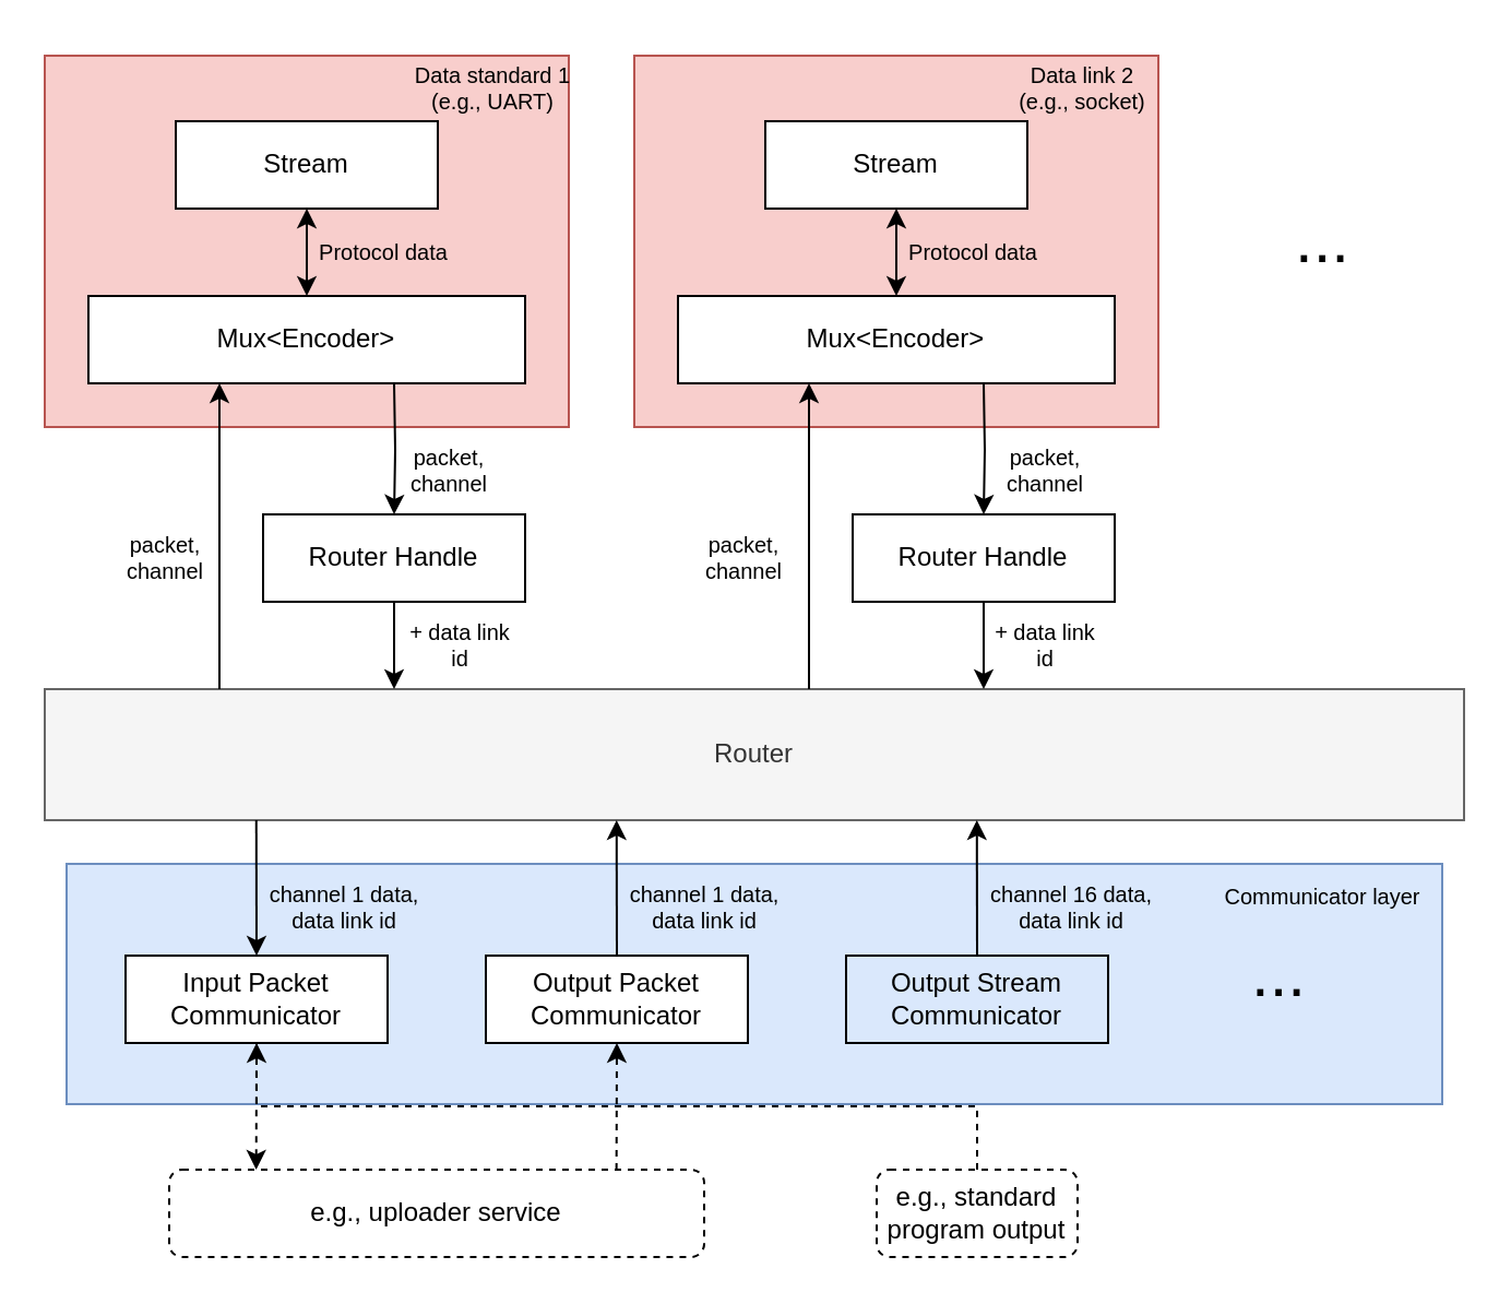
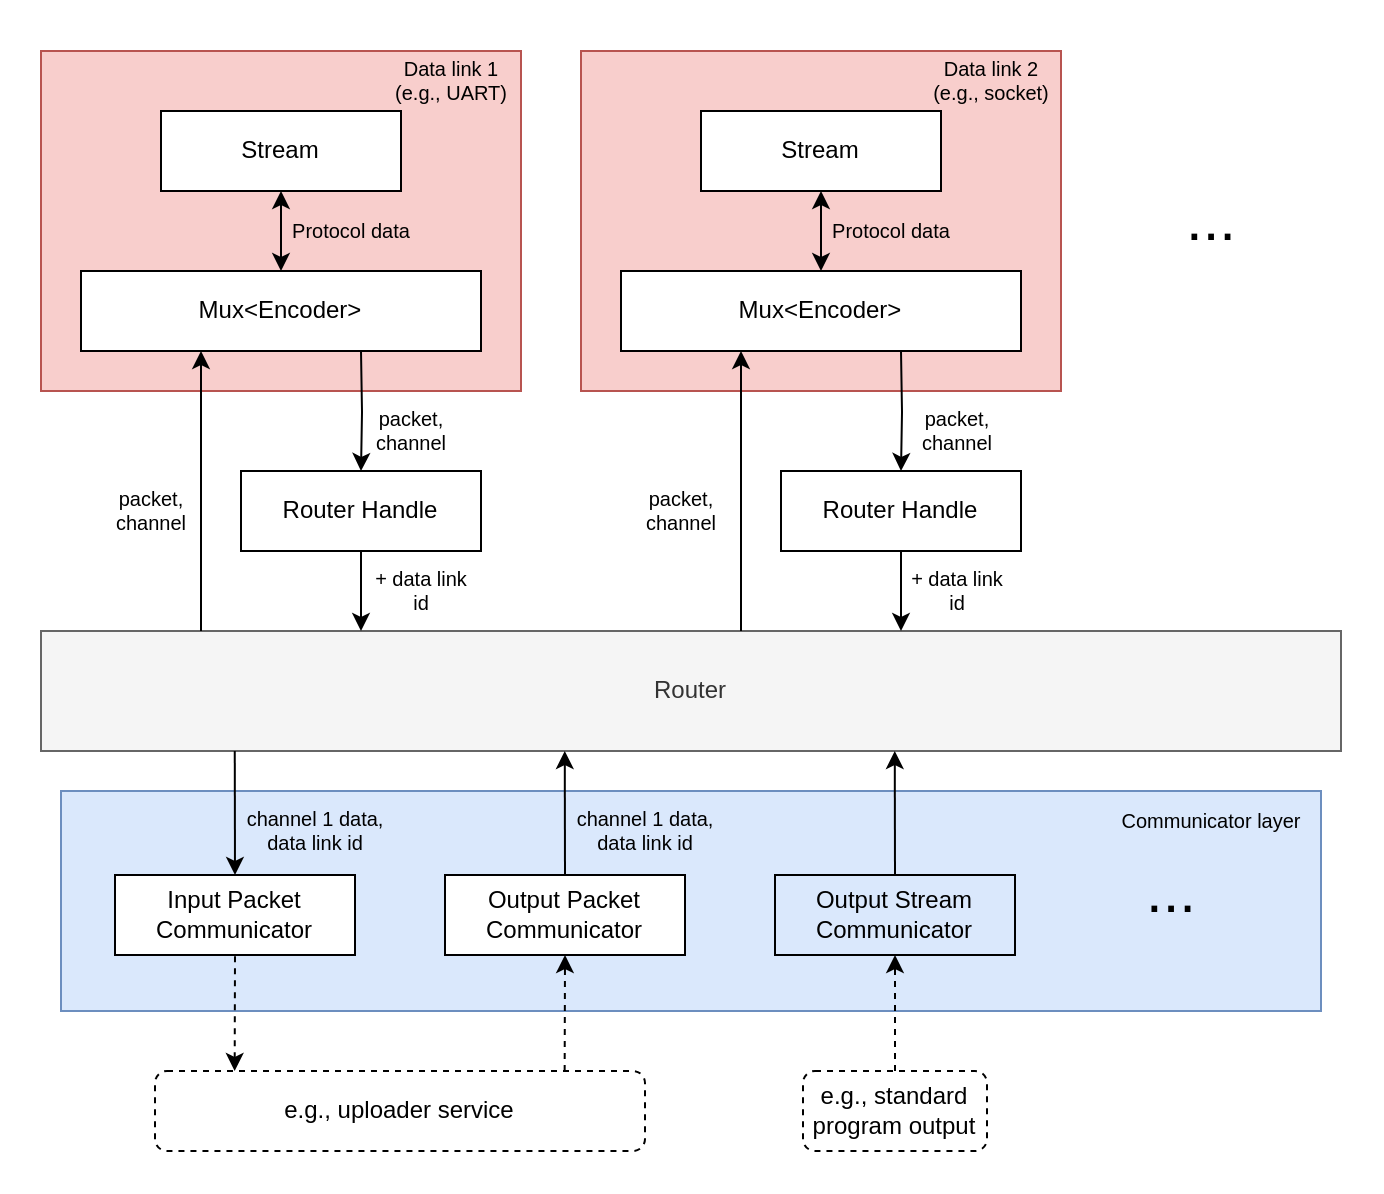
  <mxCell id="0" />
  <mxCell id="1" parent="0" />
  <mxCell id="2" value="" style="rounded=0;whiteSpace=wrap;html=1;fillColor=#dae8fc;strokeColor=#6c8ebf;" parent="1" vertex="1"><mxGeometry x="30" y="395" width="630" height="110" as="geometry" /></mxCell>
  <mxCell id="3" value="Router" style="rounded=0;whiteSpace=wrap;html=1;fillColor=#f5f5f5;strokeColor=#666666;fontColor=#333333;" parent="1" vertex="1"><mxGeometry x="20" y="315" width="650" height="60" as="geometry" /></mxCell>
  <mxCell id="4" value="" style="rounded=0;whiteSpace=wrap;html=1;fillColor=#f8cecc;strokeColor=#b85450;" parent="1" vertex="1"><mxGeometry x="20" y="25" width="240" height="170" as="geometry" /></mxCell>
  <mxCell id="5" style="edgeStyle=orthogonalEdgeStyle;rounded=0;orthogonalLoop=1;jettySize=auto;html=1;exitX=0.75;exitY=1;exitDx=0;exitDy=0;entryX=0.5;entryY=0;entryDx=0;entryDy=0;" parent="1" target="11" edge="1"><mxGeometry relative="1" as="geometry"><mxPoint x="180" y="175" as="sourcePoint" /></mxGeometry></mxCell>
  <mxCell id="6" value="Mux&amp;lt;Encoder&amp;gt;" style="whiteSpace=wrap;html=1;" parent="1" vertex="1"><mxGeometry x="40" y="135" width="200" height="40" as="geometry" /></mxCell>
  <mxCell id="7" style="edgeStyle=orthogonalEdgeStyle;rounded=0;orthogonalLoop=1;jettySize=auto;html=1;startArrow=classic;startFill=1;jumpStyle=none;shadow=0;" parent="1" source="8" target="6" edge="1"><mxGeometry relative="1" as="geometry" /></mxCell>
  <mxCell id="8" value="Stream" style="whiteSpace=wrap;html=1;" parent="1" vertex="1"><mxGeometry x="80" y="55" width="120" height="40" as="geometry" /></mxCell>
  <mxCell id="9" value="Protocol data" style="text;html=1;align=center;verticalAlign=middle;resizable=0;points=[];autosize=1;strokeColor=none;fillColor=none;fontSize=10;" parent="1" vertex="1"><mxGeometry x="135" y="100" width="80" height="30" as="geometry" /></mxCell>
  <mxCell id="10" style="edgeStyle=orthogonalEdgeStyle;rounded=0;orthogonalLoop=1;jettySize=auto;html=1;exitX=0.5;exitY=1;exitDx=0;exitDy=0;entryX=0.281;entryY=0;entryDx=0;entryDy=0;entryPerimeter=0;" parent="1" source="11" edge="1"><mxGeometry relative="1" as="geometry"><mxPoint x="180" y="315" as="targetPoint" /></mxGeometry></mxCell>
  <mxCell id="11" value="Router Handle" style="whiteSpace=wrap;html=1;" parent="1" vertex="1"><mxGeometry x="120" y="235" width="120" height="40" as="geometry" /></mxCell>
  <mxCell id="12" value="packet,&lt;br style=&quot;font-size: 10px;&quot;&gt;channel" style="text;html=1;align=center;verticalAlign=middle;resizable=0;points=[];autosize=1;strokeColor=none;fillColor=none;fontSize=10;" parent="1" vertex="1"><mxGeometry x="45" y="235" width="60" height="40" as="geometry" /></mxCell>
  <mxCell id="13" value="packet,&lt;br style=&quot;font-size: 10px;&quot;&gt;channel" style="text;html=1;align=center;verticalAlign=middle;resizable=0;points=[];autosize=1;strokeColor=none;fillColor=none;fontSize=10;" parent="1" vertex="1"><mxGeometry x="175" y="195" width="60" height="40" as="geometry" /></mxCell>
  <mxCell id="14" value="+ data link&lt;br style=&quot;font-size: 10px;&quot;&gt;id" style="text;html=1;align=center;verticalAlign=middle;resizable=0;points=[];autosize=1;strokeColor=none;fillColor=none;fontSize=10;" parent="1" vertex="1"><mxGeometry x="175" y="275" width="70" height="40" as="geometry" /></mxCell>
- <mxCell id="15" value="Data standard 1&lt;br&gt;(e.g., UART)" style="text;html=1;align=center;verticalAlign=middle;resizable=0;points=[];autosize=1;strokeColor=none;fillColor=none;fontSize=10;" parent="1" vertex="1"><mxGeometry x="185" y="20" width="80" height="40" as="geometry" /></mxCell>
+ <mxCell id="15" value="Data link 1&lt;br&gt;(e.g., UART)" style="text;html=1;align=center;verticalAlign=middle;resizable=0;points=[];autosize=1;strokeColor=none;fillColor=none;fontSize=10;" parent="1" vertex="1"><mxGeometry x="185" y="20" width="80" height="40" as="geometry" /></mxCell>
  <mxCell id="16" style="edgeStyle=orthogonalEdgeStyle;rounded=0;orthogonalLoop=1;jettySize=auto;html=1;exitX=0.25;exitY=1;exitDx=0;exitDy=0;entryX=0.094;entryY=0;entryDx=0;entryDy=0;entryPerimeter=0;startArrow=classic;startFill=1;endArrow=none;endFill=0;" parent="1" edge="1"><mxGeometry relative="1" as="geometry"><mxPoint x="100" y="315" as="targetPoint" /><mxPoint x="100" y="175" as="sourcePoint" /></mxGeometry></mxCell>
  <mxCell id="17" value="" style="rounded=0;whiteSpace=wrap;html=1;fillColor=#f8cecc;strokeColor=#b85450;" parent="1" vertex="1"><mxGeometry x="290" y="25" width="240" height="170" as="geometry" /></mxCell>
  <mxCell id="18" style="edgeStyle=orthogonalEdgeStyle;rounded=0;orthogonalLoop=1;jettySize=auto;html=1;exitX=0.75;exitY=1;exitDx=0;exitDy=0;entryX=0.5;entryY=0;entryDx=0;entryDy=0;" parent="1" target="24" edge="1"><mxGeometry relative="1" as="geometry"><mxPoint x="450" y="175" as="sourcePoint" /></mxGeometry></mxCell>
  <mxCell id="19" value="Mux&amp;lt;Encoder&amp;gt;" style="whiteSpace=wrap;html=1;" parent="1" vertex="1"><mxGeometry x="310" y="135" width="200" height="40" as="geometry" /></mxCell>
  <mxCell id="20" style="edgeStyle=orthogonalEdgeStyle;rounded=0;orthogonalLoop=1;jettySize=auto;html=1;startArrow=classic;startFill=1;jumpStyle=none;shadow=0;" parent="1" source="21" target="19" edge="1"><mxGeometry relative="1" as="geometry" /></mxCell>
  <mxCell id="21" value="Stream" style="whiteSpace=wrap;html=1;" parent="1" vertex="1"><mxGeometry x="350" y="55" width="120" height="40" as="geometry" /></mxCell>
  <mxCell id="22" value="Protocol data" style="text;html=1;align=center;verticalAlign=middle;resizable=0;points=[];autosize=1;strokeColor=none;fillColor=none;fontSize=10;" parent="1" vertex="1"><mxGeometry x="405" y="100" width="80" height="30" as="geometry" /></mxCell>
  <mxCell id="23" style="edgeStyle=orthogonalEdgeStyle;rounded=0;orthogonalLoop=1;jettySize=auto;html=1;exitX=0.5;exitY=1;exitDx=0;exitDy=0;entryX=0.281;entryY=0;entryDx=0;entryDy=0;entryPerimeter=0;" parent="1" source="24" edge="1"><mxGeometry relative="1" as="geometry"><mxPoint x="450" y="315" as="targetPoint" /></mxGeometry></mxCell>
  <mxCell id="24" value="Router Handle" style="whiteSpace=wrap;html=1;" parent="1" vertex="1"><mxGeometry x="390" y="235" width="120" height="40" as="geometry" /></mxCell>
  <mxCell id="25" value="packet,&lt;br style=&quot;font-size: 10px;&quot;&gt;channel" style="text;html=1;align=center;verticalAlign=middle;resizable=0;points=[];autosize=1;strokeColor=none;fillColor=none;fontSize=10;" parent="1" vertex="1"><mxGeometry x="310" y="235" width="60" height="40" as="geometry" /></mxCell>
  <mxCell id="26" value="packet,&lt;br style=&quot;font-size: 10px;&quot;&gt;channel" style="text;html=1;align=center;verticalAlign=middle;resizable=0;points=[];autosize=1;strokeColor=none;fillColor=none;fontSize=10;" parent="1" vertex="1"><mxGeometry x="448" y="195" width="60" height="40" as="geometry" /></mxCell>
  <mxCell id="27" value="+ data link&lt;br style=&quot;font-size: 10px;&quot;&gt;id" style="text;html=1;align=center;verticalAlign=middle;resizable=0;points=[];autosize=1;strokeColor=none;fillColor=none;fontSize=10;" parent="1" vertex="1"><mxGeometry x="443" y="275" width="70" height="40" as="geometry" /></mxCell>
  <mxCell id="28" value="Data link 2&lt;br&gt;(e.g., socket)" style="text;html=1;align=center;verticalAlign=middle;resizable=0;points=[];autosize=1;strokeColor=none;fillColor=none;fontSize=10;" parent="1" vertex="1"><mxGeometry x="455" y="20" width="80" height="40" as="geometry" /></mxCell>
  <mxCell id="29" style="edgeStyle=orthogonalEdgeStyle;rounded=0;orthogonalLoop=1;jettySize=auto;html=1;exitX=0.25;exitY=1;exitDx=0;exitDy=0;entryX=0.094;entryY=0;entryDx=0;entryDy=0;entryPerimeter=0;startArrow=classic;startFill=1;endArrow=none;endFill=0;" parent="1" edge="1"><mxGeometry relative="1" as="geometry"><mxPoint x="370" y="315" as="targetPoint" /><mxPoint x="370" y="175" as="sourcePoint" /></mxGeometry></mxCell>
  <mxCell id="30" value="Input Packet&lt;br&gt;Communicator" style="rounded=0;whiteSpace=wrap;html=1;" parent="1" vertex="1"><mxGeometry x="57" y="437" width="120" height="40" as="geometry" /></mxCell>
  <mxCell id="31" value="" style="edgeStyle=none;orthogonalLoop=1;jettySize=auto;html=1;rounded=0;entryX=0.5;entryY=0;entryDx=0;entryDy=0;" parent="1" edge="1" target="30"><mxGeometry width="100" relative="1" as="geometry"><mxPoint x="116.88" y="375" as="sourcePoint" /><mxPoint x="116.88" y="445" as="targetPoint" /><Array as="points" /></mxGeometry></mxCell>
  <mxCell id="32" value="channel 1 data,&lt;br&gt;&lt;div style=&quot;&quot;&gt;&lt;span style=&quot;background-color: initial;&quot;&gt;data link id&lt;/span&gt;&lt;/div&gt;" style="text;html=1;align=center;verticalAlign=middle;resizable=0;points=[];autosize=1;strokeColor=none;fillColor=none;fontSize=10;" parent="1" vertex="1"><mxGeometry x="112" y="395" width="90" height="40" as="geometry" /></mxCell>
  <mxCell id="33" value="Output Packet&lt;br&gt;Communicator" style="rounded=0;whiteSpace=wrap;html=1;" parent="1" vertex="1"><mxGeometry x="222" y="437" width="120" height="40" as="geometry" /></mxCell>
  <mxCell id="34" value="" style="edgeStyle=none;orthogonalLoop=1;jettySize=auto;html=1;rounded=0;startArrow=classic;startFill=1;endArrow=none;endFill=0;entryX=0.5;entryY=0;entryDx=0;entryDy=0;" parent="1" edge="1" target="33"><mxGeometry width="100" relative="1" as="geometry"><mxPoint x="281.88" y="375" as="sourcePoint" /><mxPoint x="281.88" y="445" as="targetPoint" /><Array as="points" /></mxGeometry></mxCell>
  <mxCell id="35" value="channel 1 data,&lt;br&gt;&lt;div style=&quot;&quot;&gt;&lt;span style=&quot;background-color: initial;&quot;&gt;data link id&lt;/span&gt;&lt;/div&gt;" style="text;html=1;align=center;verticalAlign=middle;resizable=0;points=[];autosize=1;strokeColor=none;fillColor=none;fontSize=10;" parent="1" vertex="1"><mxGeometry x="277" y="395" width="90" height="40" as="geometry" /></mxCell>
  <mxCell id="36" value="Communicator layer&lt;font style=&quot;font-size: 10px;&quot;&gt;&lt;br style=&quot;font-size: 10px;&quot;&gt;&lt;/font&gt;" style="text;html=1;align=center;verticalAlign=middle;resizable=0;points=[];autosize=1;strokeColor=none;fillColor=none;fontSize=10;" parent="1" vertex="1"><mxGeometry x="550" y="395" width="110" height="30" as="geometry" /></mxCell>
  <mxCell id="37" value="&lt;font style=&quot;font-size: 30px;&quot;&gt;...&lt;/font&gt;" style="text;html=1;align=center;verticalAlign=top;resizable=0;points=[];autosize=1;strokeColor=none;fillColor=none;fontSize=30;horizontal=1;" parent="1" vertex="1"><mxGeometry x="580" y="85" width="50" height="50" as="geometry" /></mxCell>
  <mxCell id="38" value="Output Stream&lt;br&gt;Communicator" style="rounded=0;whiteSpace=wrap;html=1;fillColor=#dae8fc;" parent="1" vertex="1"><mxGeometry x="387" y="437" width="120" height="40" as="geometry" /></mxCell>
  <mxCell id="39" value="" style="edgeStyle=none;orthogonalLoop=1;jettySize=auto;html=1;rounded=0;startArrow=classic;startFill=1;endArrow=none;endFill=0;entryX=0.5;entryY=0;entryDx=0;entryDy=0;" parent="1" edge="1" target="38"><mxGeometry width="100" relative="1" as="geometry"><mxPoint x="446.88" y="375" as="sourcePoint" /><mxPoint x="446.88" y="445" as="targetPoint" /><Array as="points" /></mxGeometry></mxCell>
- <mxCell id="40" value="channel 16 data,&lt;br&gt;&lt;div style=&quot;&quot;&gt;&lt;span style=&quot;background-color: initial;&quot;&gt;data link id&lt;/span&gt;&lt;/div&gt;" style="text;html=1;align=center;verticalAlign=middle;resizable=0;points=[];autosize=1;strokeColor=none;fillColor=none;fontSize=10;" parent="1" vertex="1"><mxGeometry x="440" y="395" width="100" height="40" as="geometry" /></mxCell>
  <mxCell id="41" value="e.g., uploader service" style="rounded=1;whiteSpace=wrap;html=1;dashed=1;strokeColor=default;" parent="1" vertex="1"><mxGeometry x="77" y="535" width="245" height="40" as="geometry" /></mxCell>
  <mxCell id="42" value="" style="endArrow=none;startArrow=classic;html=1;rounded=0;endFill=0;dashed=1;strokeColor=default;entryX=0.5;entryY=1;entryDx=0;entryDy=0;" parent="1" edge="1" target="30"><mxGeometry width="50" height="50" relative="1" as="geometry"><mxPoint x="116.83" y="535" as="sourcePoint" /><mxPoint x="116.83" y="485" as="targetPoint" /></mxGeometry></mxCell>
  <mxCell id="43" value="" style="endArrow=classic;startArrow=none;html=1;rounded=0;startFill=0;dashed=1;strokeColor=default;entryX=0.5;entryY=1;entryDx=0;entryDy=0;" parent="1" edge="1" target="33"><mxGeometry width="50" height="50" relative="1" as="geometry"><mxPoint x="281.83" y="535" as="sourcePoint" /><mxPoint x="282" y="485" as="targetPoint" /></mxGeometry></mxCell>
- <mxCell id="44" style="edgeStyle=orthogonalEdgeStyle;rounded=0;orthogonalLoop=1;jettySize=auto;html=1;exitX=0.5;exitY=0;exitDx=0;exitDy=0;dashed=1;strokeColor=default;" parent="1" source="45" target="30" edge="1"><mxGeometry relative="1" as="geometry" /></mxCell>
+ <mxCell id="44" style="edgeStyle=orthogonalEdgeStyle;rounded=0;orthogonalLoop=1;jettySize=auto;html=1;exitX=0.5;exitY=0;exitDx=0;exitDy=0;entryX=0.5;entryY=1;entryDx=0;entryDy=0;dashed=1;strokeColor=default;" parent="1" source="45" target="38" edge="1"><mxGeometry relative="1" as="geometry" /></mxCell>
  <mxCell id="45" value="e.g., standard program output" style="rounded=1;whiteSpace=wrap;html=1;dashed=1;strokeColor=default;" parent="1" vertex="1"><mxGeometry x="401" y="535" width="92" height="40" as="geometry" /></mxCell>
  <mxCell id="46" value="&lt;font style=&quot;font-size: 30px;&quot;&gt;...&lt;/font&gt;" style="text;html=1;align=center;verticalAlign=top;resizable=0;points=[];autosize=1;strokeColor=none;fillColor=none;fontSize=30;horizontal=1;" vertex="1" parent="1"><mxGeometry x="560" y="421" width="50" height="50" as="geometry" /></mxCell>
